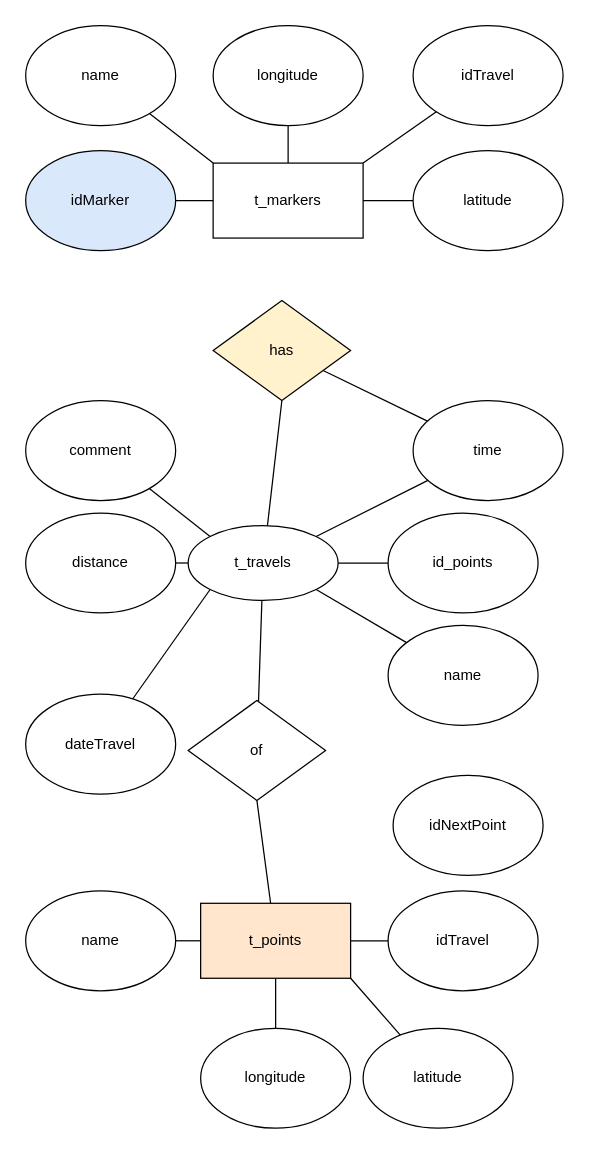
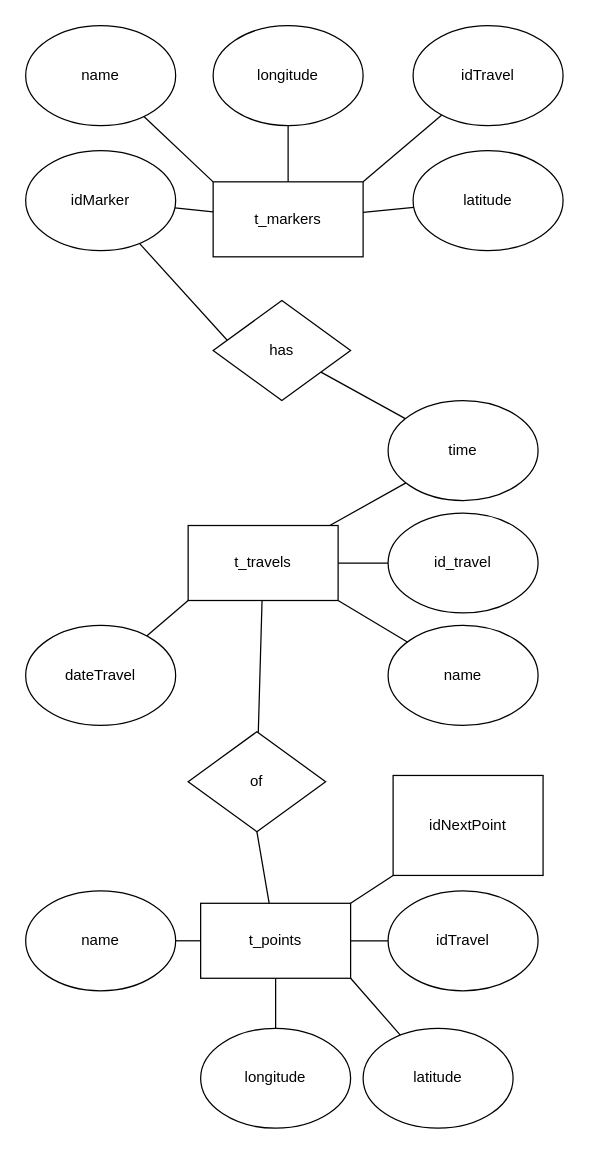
  <mxCell id="0" />
  <mxCell id="1" parent="0" />
- <mxCell id="2" value="" style="edgeStyle=none;html=1;endArrow=none;endFill=0;exitX=0;exitY=0;exitDx=0;exitDy=0;" edge="1" parent="1" source="3" target="23"><mxGeometry relative="1" as="geometry" /></mxCell>
- <mxCell id="3" value="t_travels" style="ellipse;whiteSpace=wrap;html=1;" vertex="1" parent="1"><mxGeometry x="150" y="420" width="120" height="60" as="geometry" /></mxCell>
- <mxCell id="4" value="t_points" style="rounded=0;whiteSpace=wrap;html=1;fillColor=#ffe6cc;" vertex="1" parent="1"><mxGeometry x="160" y="722.29" width="120" height="60" as="geometry" /></mxCell>
+ <mxCell id="3" value="t_travels" style="rounded=0;whiteSpace=wrap;html=1;" vertex="1" parent="1"><mxGeometry x="150" y="420" width="120" height="60" as="geometry" /></mxCell>
+ <mxCell id="4" value="t_points" style="rounded=0;whiteSpace=wrap;html=1;" vertex="1" parent="1"><mxGeometry x="160" y="722.29" width="120" height="60" as="geometry" /></mxCell>
  <mxCell id="5" value="" style="edgeStyle=none;html=1;endArrow=none;endFill=0;" edge="1" parent="1" source="6" target="11"><mxGeometry relative="1" as="geometry" /></mxCell>
- <mxCell id="6" value="t_markers" style="rounded=0;whiteSpace=wrap;html=1;" vertex="1" parent="1"><mxGeometry x="170" y="130" width="120" height="60" as="geometry" /></mxCell>
+ <mxCell id="6" value="t_markers" style="rounded=0;whiteSpace=wrap;html=1;" vertex="1" parent="1"><mxGeometry x="170" y="145" width="120" height="60" as="geometry" /></mxCell>
  <mxCell id="7" value="" style="edgeStyle=none;html=1;endArrow=none;endFill=0;" edge="1" parent="1" source="8" target="6"><mxGeometry relative="1" as="geometry" /></mxCell>
- <mxCell id="8" value="idMarker" style="ellipse;whiteSpace=wrap;html=1;fillColor=#dae8fc;" vertex="1" parent="1"><mxGeometry x="20" y="120" width="120" height="80" as="geometry" /></mxCell>
+ <mxCell id="8" value="idMarker" style="ellipse;whiteSpace=wrap;html=1;" vertex="1" parent="1"><mxGeometry x="20" y="120" width="120" height="80" as="geometry" /></mxCell>
  <mxCell id="9" value="" style="edgeStyle=none;html=1;entryX=0;entryY=0;entryDx=0;entryDy=0;endArrow=none;endFill=0;" edge="1" parent="1" source="10" target="6"><mxGeometry relative="1" as="geometry" /></mxCell>
  <mxCell id="10" value="name" style="ellipse;whiteSpace=wrap;html=1;" vertex="1" parent="1"><mxGeometry x="20" y="20" width="120" height="80" as="geometry" /></mxCell>
  <mxCell id="11" value="longitude" style="ellipse;whiteSpace=wrap;html=1;" vertex="1" parent="1"><mxGeometry x="170" y="20" width="120" height="80" as="geometry" /></mxCell>
  <mxCell id="12" value="" style="edgeStyle=none;html=1;endArrow=none;endFill=0;" edge="1" parent="1" source="13" target="6"><mxGeometry relative="1" as="geometry" /></mxCell>
  <mxCell id="13" value="latitude" style="ellipse;whiteSpace=wrap;html=1;" vertex="1" parent="1"><mxGeometry x="330" y="120" width="120" height="80" as="geometry" /></mxCell>
  <mxCell id="14" value="" style="edgeStyle=none;html=1;entryX=1;entryY=0;entryDx=0;entryDy=0;endArrow=none;endFill=0;" edge="1" parent="1" source="15" target="6"><mxGeometry relative="1" as="geometry" /></mxCell>
  <mxCell id="15" value="idTravel" style="ellipse;whiteSpace=wrap;html=1;" vertex="1" parent="1"><mxGeometry x="330" y="20" width="120" height="80" as="geometry" /></mxCell>
- <mxCell id="16" value="" style="edgeStyle=none;html=1;endArrow=none;endFill=0;exitX=0.5;exitY=1;exitDx=0;exitDy=0;" edge="1" parent="1" source="18" target="3"><mxGeometry relative="1" as="geometry"><mxPoint x="228.252" y="355.092" as="sourcePoint" /></mxGeometry></mxCell>
+ <mxCell id="16" value="" style="edgeStyle=none;html=1;endArrow=none;endFill=0;exitX=0.5;exitY=1;exitDx=0;exitDy=0;" edge="1" parent="1" source="18" target="8"><mxGeometry relative="1" as="geometry"><mxPoint x="228.252" y="355.092" as="sourcePoint" /></mxGeometry></mxCell>
  <mxCell id="17" value="" style="edgeStyle=none;html=1;endArrow=none;endFill=0;" edge="1" parent="1" source="18" target="27"><mxGeometry relative="1" as="geometry" /></mxCell>
- <mxCell id="18" value="has" style="rhombus;whiteSpace=wrap;html=1;fillColor=#fff2cc;" vertex="1" parent="1"><mxGeometry x="170" y="240" width="110" height="80" as="geometry" /></mxCell>
+ <mxCell id="18" value="has" style="rhombus;whiteSpace=wrap;html=1;" vertex="1" parent="1"><mxGeometry x="170" y="240" width="110" height="80" as="geometry" /></mxCell>
  <mxCell id="19" value="" style="edgeStyle=none;html=1;endArrow=none;endFill=0;" edge="1" parent="1" source="20" target="3"><mxGeometry relative="1" as="geometry" /></mxCell>
- <mxCell id="20" value="id_points" style="ellipse;whiteSpace=wrap;html=1;" vertex="1" parent="1"><mxGeometry x="310" y="410" width="120" height="80" as="geometry" /></mxCell>
+ <mxCell id="20" value="id_travel" style="ellipse;whiteSpace=wrap;html=1;" vertex="1" parent="1"><mxGeometry x="310" y="410" width="120" height="80" as="geometry" /></mxCell>
  <mxCell id="21" value="" style="edgeStyle=none;html=1;endArrow=none;endFill=0;entryX=1;entryY=1;entryDx=0;entryDy=0;" edge="1" parent="1" source="22" target="3"><mxGeometry relative="1" as="geometry" /></mxCell>
  <mxCell id="22" value="name" style="ellipse;whiteSpace=wrap;html=1;" vertex="1" parent="1"><mxGeometry x="310" y="500" width="120" height="80" as="geometry" /></mxCell>
- <mxCell id="23" value="comment" style="ellipse;whiteSpace=wrap;html=1;" vertex="1" parent="1"><mxGeometry x="20" y="320" width="120" height="80" as="geometry" /></mxCell>
- <mxCell id="24" value="" style="edgeStyle=none;html=1;endArrow=none;endFill=0;entryX=0;entryY=0.5;entryDx=0;entryDy=0;" edge="1" parent="1" source="25" target="3"><mxGeometry relative="1" as="geometry" /></mxCell>
- <mxCell id="25" value="distance" style="ellipse;whiteSpace=wrap;html=1;" vertex="1" parent="1"><mxGeometry x="20" y="410" width="120" height="80" as="geometry" /></mxCell>
  <mxCell id="26" value="" style="edgeStyle=none;html=1;endArrow=none;endFill=0;" edge="1" parent="1" source="27" target="3"><mxGeometry relative="1" as="geometry" /></mxCell>
- <mxCell id="27" value="time" style="ellipse;whiteSpace=wrap;html=1;" vertex="1" parent="1"><mxGeometry x="330" y="320" width="120" height="80" as="geometry" /></mxCell>
+ <mxCell id="27" value="time" style="ellipse;whiteSpace=wrap;html=1;" vertex="1" parent="1"><mxGeometry x="310" y="320" width="120" height="80" as="geometry" /></mxCell>
  <mxCell id="28" value="" style="edgeStyle=none;html=1;endArrow=none;endFill=0;entryX=0;entryY=1;entryDx=0;entryDy=0;" edge="1" parent="1" source="29" target="3"><mxGeometry relative="1" as="geometry" /></mxCell>
- <mxCell id="29" value="dateTravel" style="ellipse;whiteSpace=wrap;html=1;" vertex="1" parent="1"><mxGeometry x="20" y="555" width="120" height="80" as="geometry" /></mxCell>
+ <mxCell id="29" value="dateTravel" style="ellipse;whiteSpace=wrap;html=1;" vertex="1" parent="1"><mxGeometry x="20" y="500" width="120" height="80" as="geometry" /></mxCell>
  <mxCell id="30" value="" style="edgeStyle=none;html=1;endArrow=none;endFill=0;" edge="1" parent="1" source="32" target="3"><mxGeometry relative="1" as="geometry" /></mxCell>
  <mxCell id="31" value="" style="edgeStyle=none;html=1;endArrow=none;endFill=0;exitX=0.5;exitY=1;exitDx=0;exitDy=0;" edge="1" parent="1" source="32" target="4"><mxGeometry relative="1" as="geometry"><mxPoint x="213.143" y="670.004" as="sourcePoint" /></mxGeometry></mxCell>
- <mxCell id="32" value="of" style="rhombus;whiteSpace=wrap;html=1;" vertex="1" parent="1"><mxGeometry x="150" y="560" width="110" height="80" as="geometry" /></mxCell>
+ <mxCell id="32" value="of" style="rhombus;whiteSpace=wrap;html=1;" vertex="1" parent="1"><mxGeometry x="150" y="585" width="110" height="80" as="geometry" /></mxCell>
  <mxCell id="33" value="" style="edgeStyle=none;html=1;endArrow=none;endFill=0;exitX=0.5;exitY=1;exitDx=0;exitDy=0;" edge="1" parent="1" source="4" target="36"><mxGeometry relative="1" as="geometry"><mxPoint x="224" y="852.29" as="sourcePoint" /></mxGeometry></mxCell>
  <mxCell id="34" value="" style="edgeStyle=none;html=1;entryX=0;entryY=0.5;entryDx=0;entryDy=0;endArrow=none;endFill=0;" edge="1" parent="1" source="35" target="4"><mxGeometry relative="1" as="geometry"><mxPoint x="164" y="852.29" as="targetPoint" /></mxGeometry></mxCell>
  <mxCell id="35" value="name" style="ellipse;whiteSpace=wrap;html=1;" vertex="1" parent="1"><mxGeometry x="20" y="712.29" width="120" height="80" as="geometry" /></mxCell>
  <mxCell id="36" value="longitude" style="ellipse;whiteSpace=wrap;html=1;" vertex="1" parent="1"><mxGeometry x="160" y="822.29" width="120" height="80" as="geometry" /></mxCell>
  <mxCell id="37" value="" style="edgeStyle=none;html=1;endArrow=none;endFill=0;entryX=1;entryY=1;entryDx=0;entryDy=0;" edge="1" parent="1" source="38" target="4"><mxGeometry relative="1" as="geometry"><mxPoint x="284" y="882.29" as="targetPoint" /></mxGeometry></mxCell>
  <mxCell id="38" value="latitude" style="ellipse;whiteSpace=wrap;html=1;" vertex="1" parent="1"><mxGeometry x="290" y="822.29" width="120" height="80" as="geometry" /></mxCell>
  <mxCell id="39" value="" style="edgeStyle=none;html=1;entryX=1;entryY=0.5;entryDx=0;entryDy=0;endArrow=none;endFill=0;" edge="1" parent="1" source="40" target="4"><mxGeometry relative="1" as="geometry"><mxPoint x="284" y="852.29" as="targetPoint" /></mxGeometry></mxCell>
  <mxCell id="40" value="idTravel" style="ellipse;whiteSpace=wrap;html=1;" vertex="1" parent="1"><mxGeometry x="310" y="712.29" width="120" height="80" as="geometry" /></mxCell>
- <mxCell id="42" value="idNextPoint" style="ellipse;whiteSpace=wrap;html=1;" vertex="1" parent="1"><mxGeometry x="314" y="620" width="120" height="80" as="geometry" /></mxCell>
+ <mxCell id="41" value="" style="edgeStyle=none;html=1;endArrow=none;endFill=0;entryX=1;entryY=0;entryDx=0;entryDy=0;exitX=0;exitY=1;exitDx=0;exitDy=0;" edge="1" parent="1" source="42" target="4"><mxGeometry relative="1" as="geometry"><mxPoint x="316.228" y="699.648" as="sourcePoint" /></mxGeometry></mxCell>
+ <mxCell id="42" value="idNextPoint" style="whiteSpace=wrap;html=1;rounded=0;" vertex="1" parent="1"><mxGeometry x="314" y="620" width="120" height="80" as="geometry" /></mxCell>
